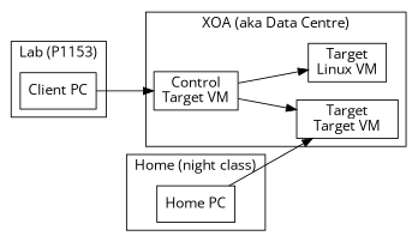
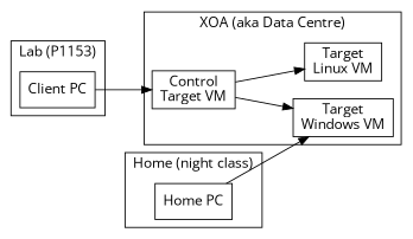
  digraph {
    fontname="Open Sans"
    rankdir=LR
    node [fontname="Open Sans" shape=rectangle]
    edge [fontname="Open Sans"]
    n1 [label="Client PC"]
    n2 [label="Home PC"]
    n3 [label="Control\nTarget VM"]
    n4 [label="Target\nLinux VM"]
-   n5 [label="Target\nTarget VM"]
+   n5 [label="Target\nWindows VM"]
    subgraph cluster_1 {
      label="Lab (P1153)"
      n1
    }
    subgraph cluster_2 {
      label="Home (night class)"
      n2
    }
    subgraph cluster_3 {
      label="XOA (aka Data Centre)"
      n3
      n4
      n5
    }
    n1 -> n3
    n2 -> n5
    n3 -> n4
    n3 -> n5
  }
